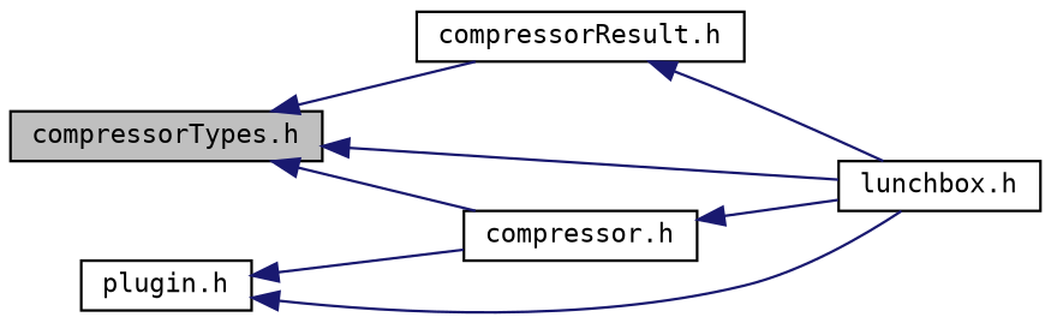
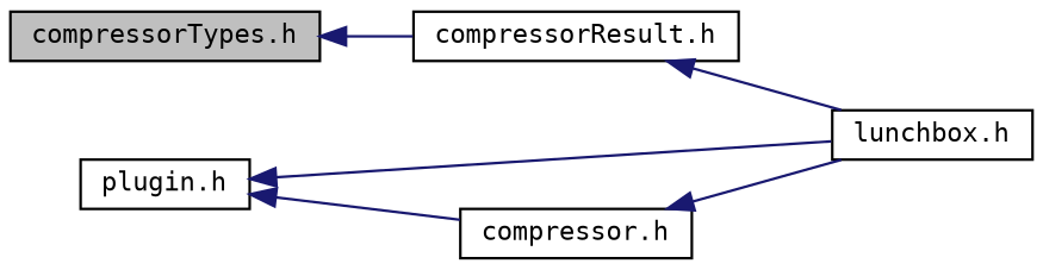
  digraph {
    fontname="DejaVu Sans Mono"
    rankdir=LR
    node [color=black fillcolor=white fontname="DejaVu Sans Mono" fontsize=10 shape=record style=filled]
    edge [color=midnightblue dir=back fontname="DejaVu Sans Mono" fontsize=10 labelfontname=Sans labelfontsize=10 style=solid]
    n1 [fillcolor=grey75 fontcolor=black height=0.2 label="compressorTypes.h" width=0.4]
    n2 [height=0.2 label="compressorResult.h" width=0.4]
    n3 [height=0.2 label="lunchbox.h" width=0.4]
    n4 [height=0.2 label="compressor.h" width=0.4]
    n5 [height=0.2 label="plugin.h" width=0.4]
    n1 -> n2
-   n1 -> n3
-   n1 -> n4
    n2 -> n3
    n4 -> n3
    n5 -> n3
    n5 -> n4
  }
